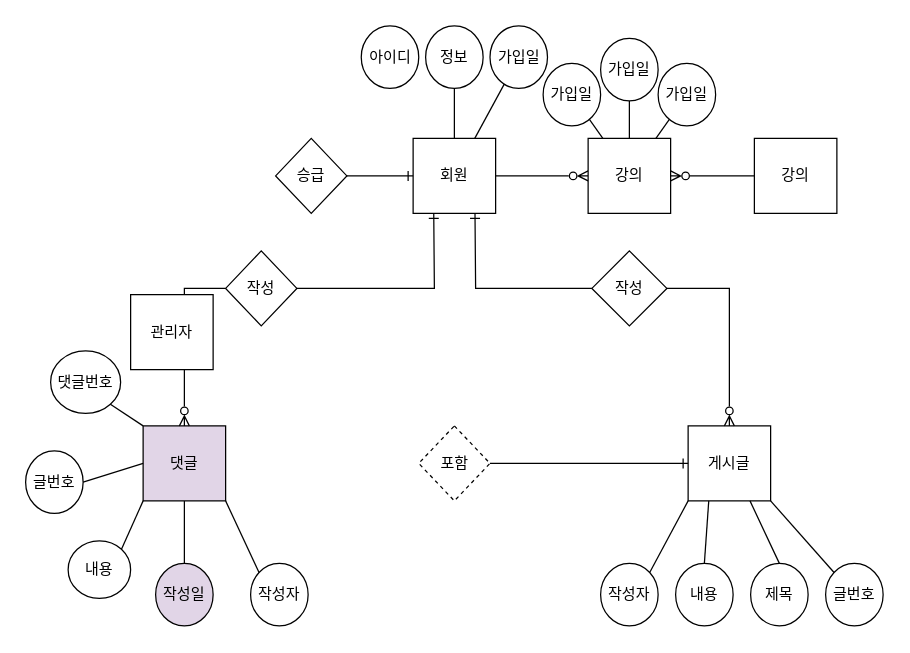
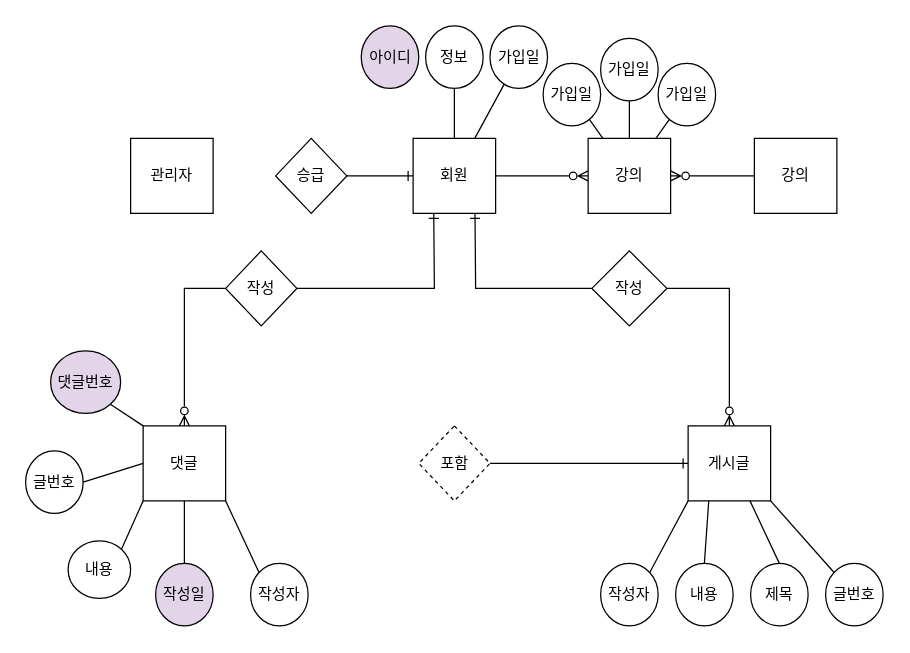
  <mxCell id="0" />
  <mxCell id="1" parent="0" />
  <mxCell id="2" value="회원" style="whiteSpace=wrap;html=1;" vertex="1" parent="1"><mxGeometry x="330" y="110" width="66" height="60" as="geometry" /></mxCell>
  <mxCell id="3" value="" style="orthogonalLoop=1;jettySize=auto;html=1;rounded=0;endArrow=ERone;endFill=0;exitX=1;exitY=0.5;exitDx=0;exitDy=0;entryX=0.25;entryY=1;entryDx=0;entryDy=0;" edge="1" parent="1" source="4" target="2"><mxGeometry width="80" relative="1" as="geometry"><mxPoint x="240" y="210" as="sourcePoint" /><mxPoint x="340" y="220" as="targetPoint" /><Array as="points"><mxPoint x="347" y="230" /></Array></mxGeometry></mxCell>
  <mxCell id="4" value="작성" style="rhombus;whiteSpace=wrap;html=1;" vertex="1" parent="1"><mxGeometry x="180" y="200" width="57" height="60" as="geometry" /></mxCell>
  <mxCell id="5" value="게시글" style="whiteSpace=wrap;html=1;" vertex="1" parent="1"><mxGeometry x="550" y="340" width="66" height="60" as="geometry" /></mxCell>
- <mxCell id="6" value="댓글" style="whiteSpace=wrap;html=1;fillColor=#e1d5e7;" vertex="1" parent="1"><mxGeometry x="114" y="340" width="66" height="60" as="geometry" /></mxCell>
+ <mxCell id="6" value="댓글" style="whiteSpace=wrap;html=1;" vertex="1" parent="1"><mxGeometry x="114" y="340" width="66" height="60" as="geometry" /></mxCell>
  <mxCell id="7" value="" style="orthogonalLoop=1;jettySize=auto;html=1;rounded=0;entryX=0;entryY=0.5;entryDx=0;entryDy=0;endArrow=none;endFill=0;startArrow=ERzeroToMany;startFill=0;exitX=0.5;exitY=0;exitDx=0;exitDy=0;" edge="1" parent="1" source="6" target="4"><mxGeometry width="80" relative="1" as="geometry"><mxPoint x="150" y="320" as="sourcePoint" /><mxPoint x="230" y="240" as="targetPoint" /><Array as="points"><mxPoint x="147" y="230" /></Array></mxGeometry></mxCell>
  <mxCell id="8" value="" style="orthogonalLoop=1;jettySize=auto;html=1;rounded=0;endArrow=none;endFill=0;exitX=0.75;exitY=1;exitDx=0;exitDy=0;startArrow=ERone;startFill=0;entryX=0;entryY=0.5;entryDx=0;entryDy=0;" edge="1" parent="1" source="2" target="9"><mxGeometry width="80" relative="1" as="geometry"><mxPoint x="553" y="200" as="sourcePoint" /><mxPoint x="380" y="270" as="targetPoint" /><Array as="points"><mxPoint x="380" y="230" /></Array></mxGeometry></mxCell>
  <mxCell id="9" value="작성" style="rhombus;whiteSpace=wrap;html=1;" vertex="1" parent="1"><mxGeometry x="473" y="200" width="60" height="60" as="geometry" /></mxCell>
  <mxCell id="10" value="" style="orthogonalLoop=1;jettySize=auto;html=1;rounded=0;endArrow=ERzeroToMany;endFill=0;exitX=1;exitY=0.5;exitDx=0;exitDy=0;entryX=0.5;entryY=0;entryDx=0;entryDy=0;" edge="1" parent="1" target="5" source="9"><mxGeometry width="80" relative="1" as="geometry"><mxPoint x="580" y="320" as="sourcePoint" /><mxPoint x="620" y="280" as="targetPoint" /><Array as="points"><mxPoint x="583" y="230" /></Array></mxGeometry></mxCell>
  <mxCell id="11" value="" style="orthogonalLoop=1;jettySize=auto;html=1;rounded=0;endArrow=ERone;endFill=0;exitX=1;exitY=0.5;exitDx=0;exitDy=0;entryX=0;entryY=0.5;entryDx=0;entryDy=0;" edge="1" parent="1" source="12" target="5"><mxGeometry width="80" relative="1" as="geometry"><mxPoint x="373" y="330" as="sourcePoint" /><mxPoint x="530" y="370" as="targetPoint" /></mxGeometry></mxCell>
  <mxCell id="12" value="포함" style="rhombus;whiteSpace=wrap;html=1;dashed=1;" vertex="1" parent="1"><mxGeometry x="334.5" y="340" width="57" height="60" as="geometry" /></mxCell>
  <mxCell id="13" value="글번호" style="ellipse;whiteSpace=wrap;html=1;" vertex="1" parent="1"><mxGeometry x="20" y="360" width="46" height="50" as="geometry" /></mxCell>
- <mxCell id="14" value="댓글번호" style="ellipse;whiteSpace=wrap;html=1;" vertex="1" parent="1"><mxGeometry x="40" y="280" width="56" height="50" as="geometry" /></mxCell>
+ <mxCell id="14" value="댓글번호" style="ellipse;whiteSpace=wrap;html=1;fillColor=#e1d5e7;" vertex="1" parent="1"><mxGeometry x="40" y="280" width="56" height="50" as="geometry" /></mxCell>
  <mxCell id="15" value="내용" style="ellipse;whiteSpace=wrap;html=1;direction=south;" vertex="1" parent="1"><mxGeometry x="54" y="432" width="50" height="46" as="geometry" /></mxCell>
  <mxCell id="16" value="작성일" style="ellipse;whiteSpace=wrap;html=1;fillColor=#e1d5e7;" vertex="1" parent="1"><mxGeometry x="124" y="450" width="46" height="50" as="geometry" /></mxCell>
  <mxCell id="17" value="작성자" style="ellipse;whiteSpace=wrap;html=1;" vertex="1" parent="1"><mxGeometry x="200" y="450" width="46" height="50" as="geometry" /></mxCell>
  <mxCell id="18" value="" style="orthogonalLoop=1;jettySize=auto;html=1;rounded=0;entryX=0;entryY=0;entryDx=0;entryDy=0;endArrow=none;endFill=0;exitX=1;exitY=1;exitDx=0;exitDy=0;" edge="1" parent="1" source="14" target="6"><mxGeometry width="80" relative="1" as="geometry"><mxPoint x="90" y="285" as="sourcePoint" /><mxPoint x="153" y="215" as="targetPoint" /></mxGeometry></mxCell>
  <mxCell id="19" value="" style="orthogonalLoop=1;jettySize=auto;html=1;rounded=0;endArrow=none;endFill=0;exitX=1;exitY=0.5;exitDx=0;exitDy=0;entryX=0;entryY=0.5;entryDx=0;entryDy=0;" edge="1" parent="1" source="13" target="6"><mxGeometry width="80" relative="1" as="geometry"><mxPoint x="51" y="440" as="sourcePoint" /><mxPoint x="100" y="390" as="targetPoint" /></mxGeometry></mxCell>
  <mxCell id="20" value="" style="orthogonalLoop=1;jettySize=auto;html=1;rounded=0;entryX=0;entryY=1;entryDx=0;entryDy=0;endArrow=none;endFill=0;exitX=0;exitY=0;exitDx=0;exitDy=0;" edge="1" parent="1" source="15" target="6"><mxGeometry width="80" relative="1" as="geometry"><mxPoint x="56" y="470" as="sourcePoint" /><mxPoint x="119" y="400" as="targetPoint" /></mxGeometry></mxCell>
  <mxCell id="21" value="" style="orthogonalLoop=1;jettySize=auto;html=1;rounded=0;entryX=0.5;entryY=1;entryDx=0;entryDy=0;endArrow=none;endFill=0;exitX=0.5;exitY=0;exitDx=0;exitDy=0;" edge="1" parent="1" source="16" target="6"><mxGeometry width="80" relative="1" as="geometry"><mxPoint x="170" y="440" as="sourcePoint" /><mxPoint x="233" y="370" as="targetPoint" /></mxGeometry></mxCell>
  <mxCell id="22" value="" style="orthogonalLoop=1;jettySize=auto;html=1;rounded=0;entryX=1;entryY=1;entryDx=0;entryDy=0;endArrow=none;endFill=0;exitX=0;exitY=0;exitDx=0;exitDy=0;" edge="1" parent="1" source="17" target="6"><mxGeometry width="80" relative="1" as="geometry"><mxPoint x="190" y="450" as="sourcePoint" /><mxPoint x="253" y="380" as="targetPoint" /></mxGeometry></mxCell>
- <mxCell id="23" value="아이디" style="ellipse;whiteSpace=wrap;html=1;" vertex="1" parent="1"><mxGeometry x="288.5" y="20" width="46" height="50" as="geometry" /></mxCell>
+ <mxCell id="23" value="아이디" style="ellipse;whiteSpace=wrap;html=1;fillColor=#e1d5e7;" vertex="1" parent="1"><mxGeometry x="288.5" y="20" width="46" height="50" as="geometry" /></mxCell>
  <mxCell id="24" value="가입일" style="ellipse;whiteSpace=wrap;html=1;" vertex="1" parent="1"><mxGeometry x="391.5" y="20" width="46" height="50" as="geometry" /></mxCell>
  <mxCell id="25" value="정보" style="ellipse;whiteSpace=wrap;html=1;" vertex="1" parent="1"><mxGeometry x="340" y="20" width="46" height="50" as="geometry" /></mxCell>
  <mxCell id="26" value="" style="orthogonalLoop=1;jettySize=auto;html=1;rounded=0;endArrow=none;endFill=0;" edge="1" parent="1" source="2" target="25"><mxGeometry width="80" relative="1" as="geometry"><mxPoint x="340" y="120" as="sourcePoint" /><mxPoint x="326" y="83" as="targetPoint" /></mxGeometry></mxCell>
  <mxCell id="27" value="" style="orthogonalLoop=1;jettySize=auto;html=1;rounded=0;endArrow=none;endFill=0;" edge="1" parent="1" source="2" target="24"><mxGeometry width="80" relative="1" as="geometry"><mxPoint x="373" y="120" as="sourcePoint" /><mxPoint x="373" y="90" as="targetPoint" /></mxGeometry></mxCell>
  <mxCell id="28" value="내용" style="ellipse;whiteSpace=wrap;html=1;" vertex="1" parent="1"><mxGeometry x="540" y="450" width="46" height="50" as="geometry" /></mxCell>
  <mxCell id="29" value="제목" style="ellipse;whiteSpace=wrap;html=1;" vertex="1" parent="1"><mxGeometry x="600" y="450" width="46" height="50" as="geometry" /></mxCell>
  <mxCell id="30" value="작성자" style="ellipse;whiteSpace=wrap;html=1;" vertex="1" parent="1"><mxGeometry x="480" y="450" width="46" height="50" as="geometry" /></mxCell>
  <mxCell id="31" value="글번호" style="ellipse;whiteSpace=wrap;html=1;" vertex="1" parent="1"><mxGeometry x="660" y="450" width="46" height="50" as="geometry" /></mxCell>
  <mxCell id="32" value="" style="orthogonalLoop=1;jettySize=auto;html=1;rounded=0;entryX=1;entryY=1;entryDx=0;entryDy=0;endArrow=none;endFill=0;exitX=0;exitY=0;exitDx=0;exitDy=0;" edge="1" parent="1" source="31" target="5"><mxGeometry width="80" relative="1" as="geometry"><mxPoint x="719.5" y="440" as="sourcePoint" /><mxPoint x="646.5" y="370" as="targetPoint" /></mxGeometry></mxCell>
  <mxCell id="33" value="" style="orthogonalLoop=1;jettySize=auto;html=1;rounded=0;entryX=0.75;entryY=1;entryDx=0;entryDy=0;endArrow=none;endFill=0;exitX=0.5;exitY=0;exitDx=0;exitDy=0;" edge="1" parent="1" source="29" target="5"><mxGeometry width="80" relative="1" as="geometry"><mxPoint x="677" y="467" as="sourcePoint" /><mxPoint x="626" y="410" as="targetPoint" /></mxGeometry></mxCell>
  <mxCell id="34" value="" style="orthogonalLoop=1;jettySize=auto;html=1;rounded=0;entryX=0.25;entryY=1;entryDx=0;entryDy=0;endArrow=none;endFill=0;exitX=0.5;exitY=0;exitDx=0;exitDy=0;" edge="1" parent="1" source="28" target="5"><mxGeometry width="80" relative="1" as="geometry"><mxPoint x="626" y="461" as="sourcePoint" /><mxPoint x="610" y="410" as="targetPoint" /></mxGeometry></mxCell>
  <mxCell id="35" value="" style="orthogonalLoop=1;jettySize=auto;html=1;rounded=0;entryX=0;entryY=1;entryDx=0;entryDy=0;endArrow=none;endFill=0;exitX=1;exitY=0;exitDx=0;exitDy=0;" edge="1" parent="1" source="30" target="5"><mxGeometry width="80" relative="1" as="geometry"><mxPoint x="573" y="460" as="sourcePoint" /><mxPoint x="577" y="410" as="targetPoint" /></mxGeometry></mxCell>
- <mxCell id="36" value="관리자" style="whiteSpace=wrap;html=1;" vertex="1" parent="1"><mxGeometry x="104" y="235" width="66" height="60" as="geometry" /></mxCell>
+ <mxCell id="36" value="관리자" style="whiteSpace=wrap;html=1;" vertex="1" parent="1"><mxGeometry x="104" y="110" width="66" height="60" as="geometry" /></mxCell>
  <mxCell id="37" value="승급" style="rhombus;whiteSpace=wrap;html=1;" vertex="1" parent="1"><mxGeometry x="220" y="110" width="57" height="60" as="geometry" /></mxCell>
  <mxCell id="38" value="" style="orthogonalLoop=1;jettySize=auto;html=1;rounded=0;endArrow=ERone;endFill=0;entryX=0;entryY=0.5;entryDx=0;entryDy=0;" edge="1" parent="1" source="37" target="2"><mxGeometry width="80" relative="1" as="geometry"><mxPoint x="340" y="120" as="sourcePoint" /><mxPoint x="299" y="160" as="targetPoint" /></mxGeometry></mxCell>
  <mxCell id="39" value="강의" style="whiteSpace=wrap;html=1;" vertex="1" parent="1"><mxGeometry x="603" y="110" width="66" height="60" as="geometry" /></mxCell>
  <mxCell id="40" value="" style="orthogonalLoop=1;jettySize=auto;html=1;rounded=0;endArrow=ERzeroToMany;endFill=0;startArrow=none;startFill=0;" edge="1" parent="1" source="2" target="42"><mxGeometry width="80" relative="1" as="geometry"><mxPoint x="390" y="180" as="sourcePoint" /><mxPoint x="449" y="140" as="targetPoint" /><Array as="points" /></mxGeometry></mxCell>
  <mxCell id="41" value="" style="orthogonalLoop=1;jettySize=auto;html=1;rounded=0;endArrow=none;endFill=0;exitX=1;exitY=0.5;exitDx=0;exitDy=0;startArrow=ERzeroToMany;startFill=0;" edge="1" parent="1" source="42" target="39"><mxGeometry width="80" relative="1" as="geometry"><mxPoint x="550" y="140" as="sourcePoint" /><mxPoint x="503" y="150" as="targetPoint" /><Array as="points" /></mxGeometry></mxCell>
  <mxCell id="42" value="강의" style="whiteSpace=wrap;html=1;" vertex="1" parent="1"><mxGeometry x="470" y="110" width="66" height="60" as="geometry" /></mxCell>
  <mxCell id="43" value="가입일" style="ellipse;whiteSpace=wrap;html=1;" vertex="1" parent="1"><mxGeometry x="434" y="50" width="46" height="50" as="geometry" /></mxCell>
  <mxCell id="44" value="가입일" style="ellipse;whiteSpace=wrap;html=1;" vertex="1" parent="1"><mxGeometry x="526" y="50" width="46" height="50" as="geometry" /></mxCell>
  <mxCell id="45" value="가입일" style="ellipse;whiteSpace=wrap;html=1;" vertex="1" parent="1"><mxGeometry x="480" y="30" width="46" height="50" as="geometry" /></mxCell>
  <mxCell id="46" value="" style="orthogonalLoop=1;jettySize=auto;html=1;rounded=0;endArrow=none;endFill=0;" edge="1" parent="1" source="42" target="43"><mxGeometry width="80" relative="1" as="geometry"><mxPoint x="389" y="120" as="sourcePoint" /><mxPoint x="413" y="77" as="targetPoint" /></mxGeometry></mxCell>
  <mxCell id="47" value="" style="orthogonalLoop=1;jettySize=auto;html=1;rounded=0;endArrow=none;endFill=0;" edge="1" parent="1" source="42" target="45"><mxGeometry width="80" relative="1" as="geometry"><mxPoint x="389" y="120" as="sourcePoint" /><mxPoint x="413" y="77" as="targetPoint" /></mxGeometry></mxCell>
  <mxCell id="48" value="" style="orthogonalLoop=1;jettySize=auto;html=1;rounded=0;endArrow=none;endFill=0;" edge="1" parent="1" source="42" target="44"><mxGeometry width="80" relative="1" as="geometry"><mxPoint x="513" y="120" as="sourcePoint" /><mxPoint x="513" y="90" as="targetPoint" /></mxGeometry></mxCell>
